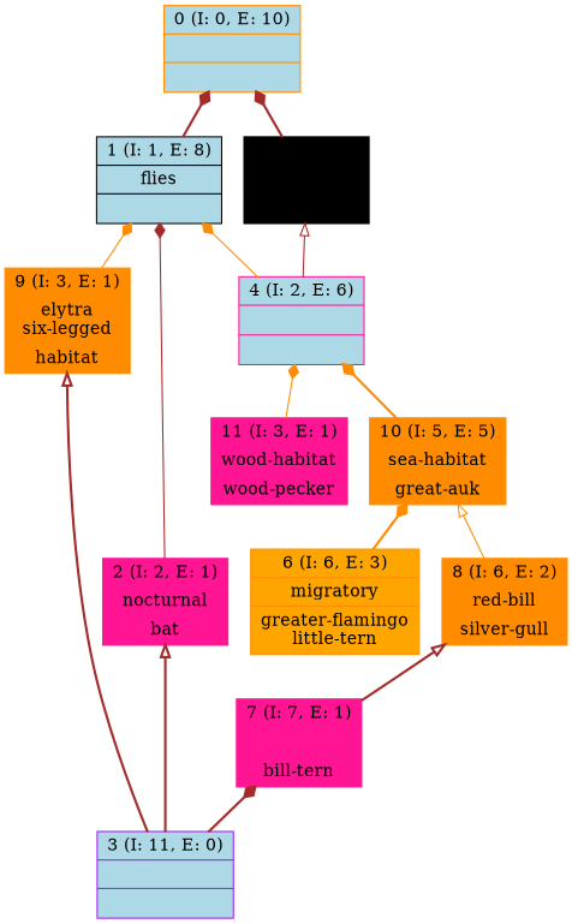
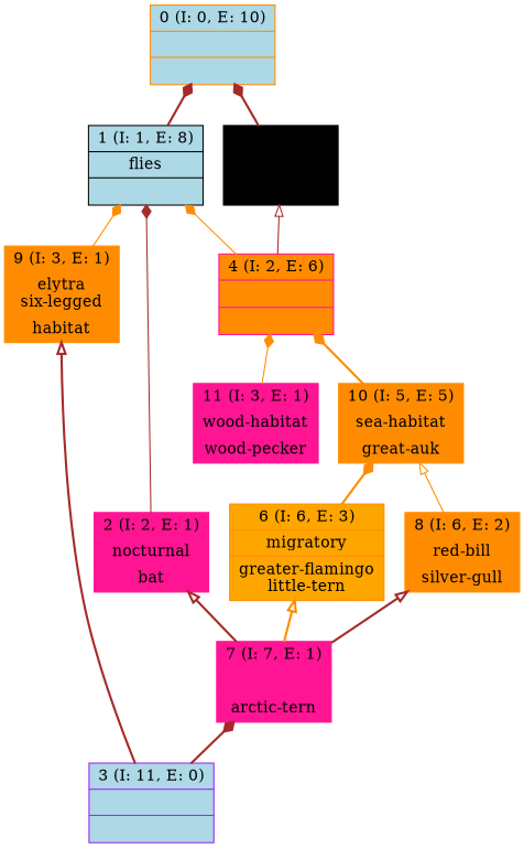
  digraph {
    rankdir=BT
    node [color=darkorange shape=record style=filled]
    edge [arrowhead=diamond color=brown style=bold]
    n1 [fillcolor=lightblue label="{0 (I: 0, E: 10)||}"]
    n2 [color=black fillcolor=lightblue label="{1 (I: 1, E: 8)|flies\n|}"]
    n3 [color=deeppink label="{2 (I: 2, E: 1)|nocturnal\n|bat\n}"]
    n4 [color=purple fillcolor=lightblue label="{3 (I: 11, E: 0)||}"]
-   n5 [color=deeppink label="{7 (I: 7, E: 1)||bill-tern\n}"]
+   n5 [color=deeppink label="{7 (I: 7, E: 1)||arctic-tern\n}"]
    n6 [label="{9 (I: 3, E: 1)|elytra\nsix-legged\n|habitat\n}"]
    n7 [fillcolor=orange label="{6 (I: 6, E: 3)|migratory\n|greater-flamingo\nlittle-tern\n}"]
    n8 [label="{8 (I: 6, E: 2)|red-bill\n|silver-gull\n}"]
    n9 [color=deeppink label="{11 (I: 3, E: 1)|wood-habitat\n|wood-pecker\n}"]
-   n10 [color=deeppink fillcolor=lightblue label="{4 (I: 2, E: 6)||}"]
+   n10 [color=deeppink fillcolor=darkorange label="{4 (I: 2, E: 6)||}"]
    n11 [color=black label="{5 (I: 1, E: 7)|feathered\n|ostrich\n}"]
    n12 [label="{10 (I: 5, E: 5)|sea-habitat\n|great-auk\n}"]
    n2 -> n1
    n3 -> n2 [style=solid]
-   n4 -> n3 [arrowhead=onormal]
+   n5 -> n3 [arrowhead=onormal]
    n4 -> n5
    n4 -> n6 [arrowhead=onormal]
+   n5 -> n7 [arrowhead=onormal color=darkorange]
    n5 -> n8 [arrowhead=onormal]
    n6 -> n2 [color=darkorange style=solid]
    n7 -> n12 [color=darkorange]
    n8 -> n12 [arrowhead=onormal color=darkorange style=solid]
    n9 -> n10 [color=darkorange style=solid]
    n10 -> n2 [color=darkorange style=solid]
    n10 -> n11 [arrowhead=onormal style=solid]
    n11 -> n1
    n12 -> n10 [color=darkorange]
  }
